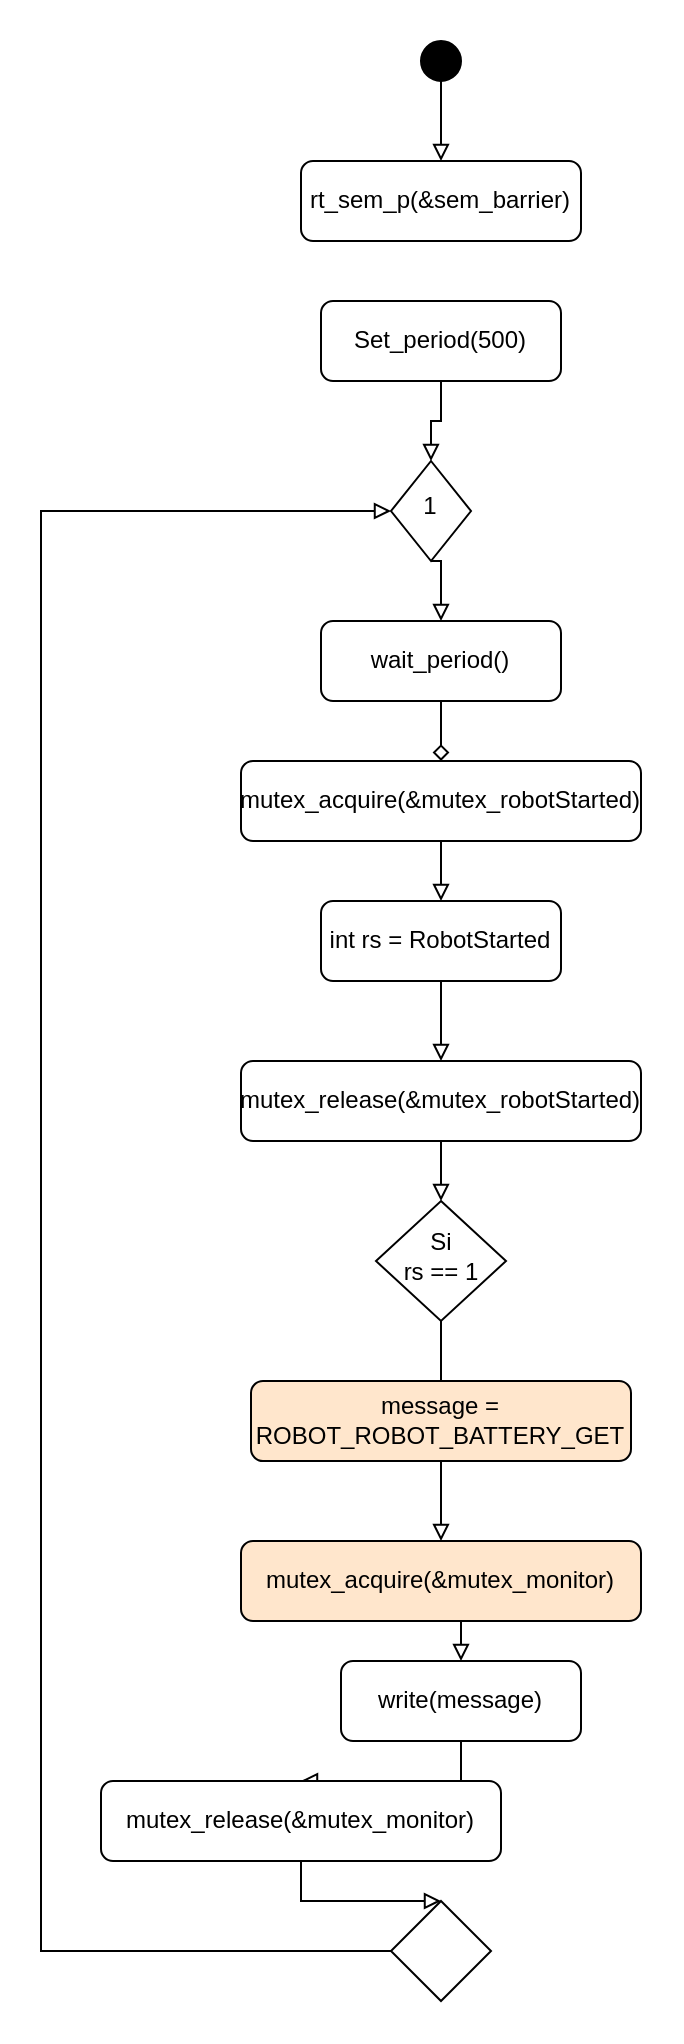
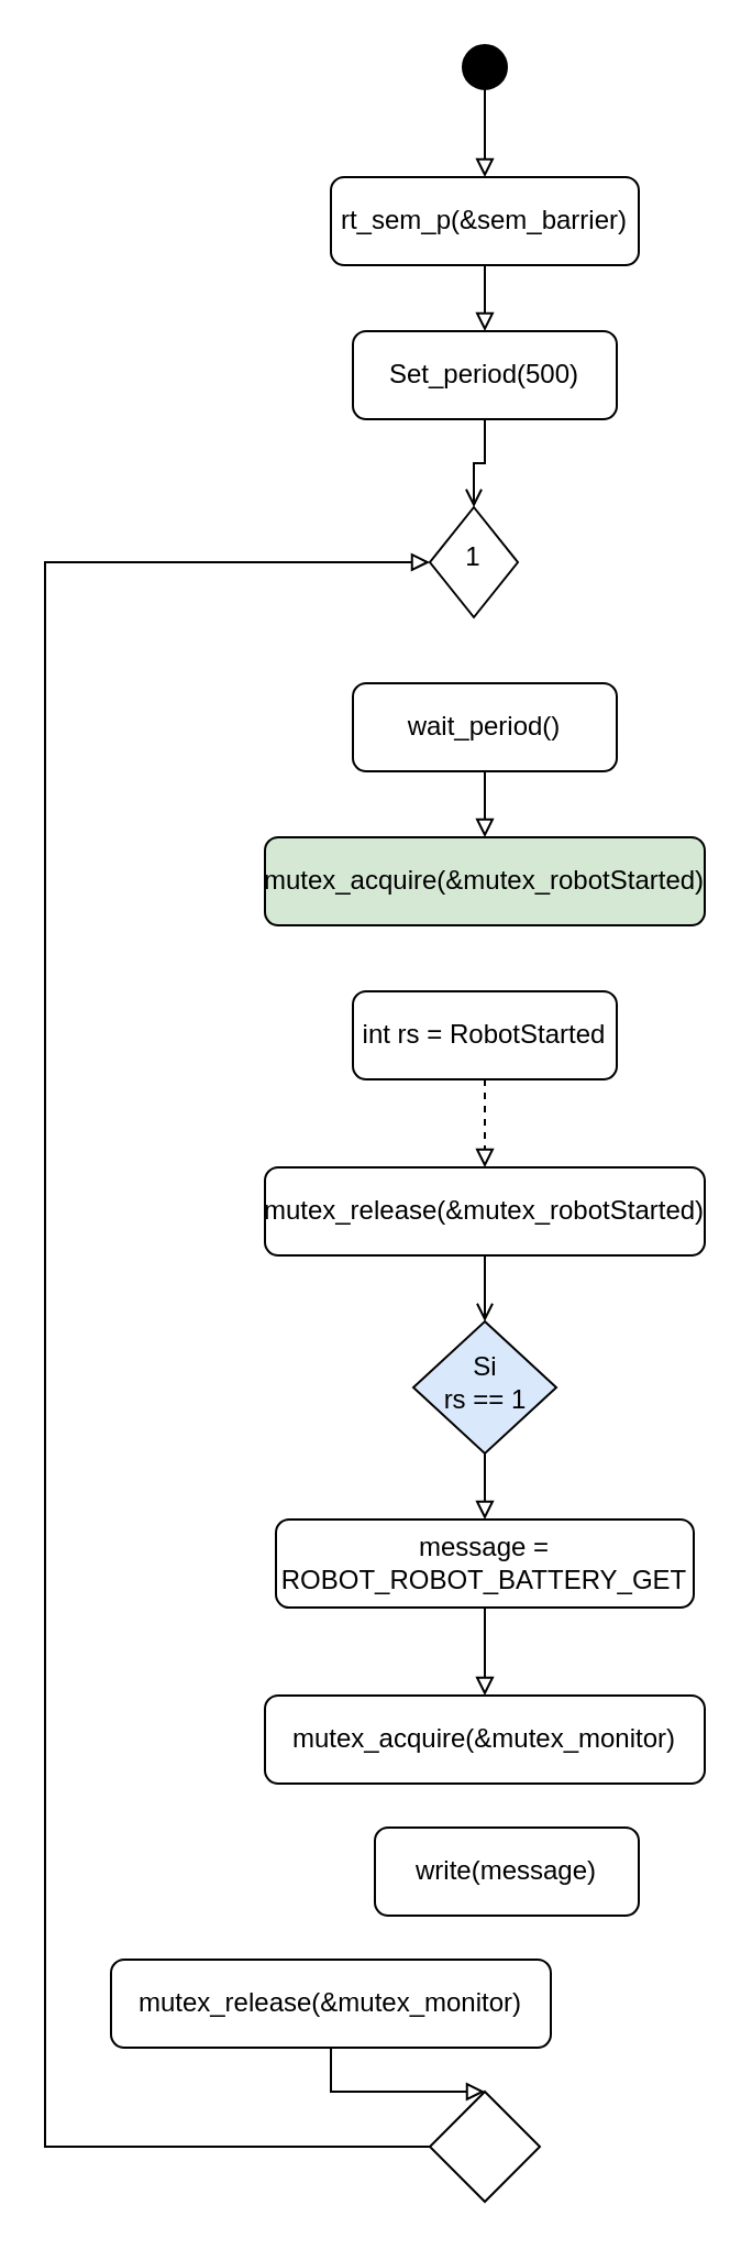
  <mxCell id="0" />
  <mxCell id="1" parent="0" />
+ <mxCell id="2" style="edgeStyle=orthogonalEdgeStyle;rounded=0;orthogonalLoop=1;jettySize=auto;html=1;exitX=0.5;exitY=1;exitDx=0;exitDy=0;entryX=0.5;entryY=0;entryDx=0;entryDy=0;endArrow=block;endFill=0;" parent="1" source="3" target="17" edge="1"><mxGeometry relative="1" as="geometry" /></mxCell>
  <mxCell id="3" value="rt_sem_p(&amp;amp;sem_barrier)" style="rounded=1;whiteSpace=wrap;html=1;fontSize=12;glass=0;strokeWidth=1;shadow=0;" parent="1" vertex="1"><mxGeometry x="150" y="80" width="140" height="40" as="geometry" /></mxCell>
- <mxCell id="4" style="edgeStyle=orthogonalEdgeStyle;rounded=0;orthogonalLoop=1;jettySize=auto;html=1;exitX=0.5;exitY=1;exitDx=0;exitDy=0;entryX=0.5;entryY=0;entryDx=0;entryDy=0;endArrow=block;endFill=0;" parent="1" source="5" target="13" edge="1"><mxGeometry relative="1" as="geometry" /></mxCell>
  <mxCell id="5" value="1" style="rhombus;whiteSpace=wrap;html=1;shadow=0;fontFamily=Helvetica;fontSize=12;align=center;strokeWidth=1;spacing=6;spacingTop=-4;" parent="1" vertex="1"><mxGeometry x="195" y="230" width="40" height="50" as="geometry" /></mxCell>
- <mxCell id="6" style="edgeStyle=orthogonalEdgeStyle;rounded=0;orthogonalLoop=1;jettySize=auto;html=1;exitX=0.5;exitY=1;exitDx=0;exitDy=0;entryX=0.5;entryY=0;entryDx=0;entryDy=0;endArrow=block;endFill=0;" edge="1" parent="1" source="7" target="19"><mxGeometry relative="1" as="geometry" /></mxCell>
+ <mxCell id="6" style="edgeStyle=orthogonalEdgeStyle;rounded=0;orthogonalLoop=1;jettySize=auto;html=1;exitX=0.5;exitY=1;exitDx=0;exitDy=0;entryX=0.5;entryY=0;entryDx=0;entryDy=0;endArrow=block;endFill=0;dashed=1;" edge="1" parent="1" source="7" target="19"><mxGeometry relative="1" as="geometry" /></mxCell>
  <mxCell id="7" value="int rs = RobotStarted" style="rounded=1;whiteSpace=wrap;html=1;fontSize=12;glass=0;strokeWidth=1;shadow=0;" parent="1" vertex="1"><mxGeometry x="160" y="450" width="120" height="40" as="geometry" /></mxCell>
- <mxCell id="8" style="edgeStyle=orthogonalEdgeStyle;rounded=0;orthogonalLoop=1;jettySize=auto;html=1;exitX=0.5;exitY=1;exitDx=0;exitDy=0;entryX=0.5;entryY=0;entryDx=0;entryDy=0;endArrow=none;endFill=0;" edge="1" parent="1" source="9" target="21"><mxGeometry relative="1" as="geometry" /></mxCell>
- <mxCell id="9" value="&lt;div&gt;Si&lt;/div&gt;&lt;div&gt;rs == 1&lt;br&gt;&lt;/div&gt;" style="rhombus;whiteSpace=wrap;html=1;shadow=0;fontFamily=Helvetica;fontSize=12;align=center;strokeWidth=1;spacing=6;spacingTop=-4;" parent="1" vertex="1"><mxGeometry x="187.5" y="600" width="65" height="60" as="geometry" /></mxCell>
- <mxCell id="10" style="edgeStyle=orthogonalEdgeStyle;rounded=0;orthogonalLoop=1;jettySize=auto;html=1;exitX=0.5;exitY=1;exitDx=0;exitDy=0;endArrow=block;endFill=0;" parent="1" source="11" target="7" edge="1"><mxGeometry relative="1" as="geometry" /></mxCell>
- <mxCell id="11" value="mutex_acquire(&amp;amp;mutex_robotStarted)" style="rounded=1;whiteSpace=wrap;html=1;fontSize=12;glass=0;strokeWidth=1;shadow=0;" parent="1" vertex="1"><mxGeometry x="120" y="380" width="200" height="40" as="geometry" /></mxCell>
- <mxCell id="12" style="edgeStyle=orthogonalEdgeStyle;rounded=0;orthogonalLoop=1;jettySize=auto;html=1;exitX=0.5;exitY=1;exitDx=0;exitDy=0;entryX=0.5;entryY=0;entryDx=0;entryDy=0;endArrow=diamond;endFill=0;" parent="1" source="13" target="11" edge="1"><mxGeometry relative="1" as="geometry" /></mxCell>
+ <mxCell id="8" style="edgeStyle=orthogonalEdgeStyle;rounded=0;orthogonalLoop=1;jettySize=auto;html=1;exitX=0.5;exitY=1;exitDx=0;exitDy=0;entryX=0.5;entryY=0;entryDx=0;entryDy=0;endArrow=block;endFill=0;" edge="1" parent="1" source="9" target="21"><mxGeometry relative="1" as="geometry" /></mxCell>
+ <mxCell id="9" value="&lt;div&gt;Si&lt;/div&gt;&lt;div&gt;rs == 1&lt;br&gt;&lt;/div&gt;" style="rhombus;whiteSpace=wrap;html=1;shadow=0;fontFamily=Helvetica;fontSize=12;align=center;strokeWidth=1;spacing=6;spacingTop=-4;fillColor=#dae8fc;" parent="1" vertex="1"><mxGeometry x="187.5" y="600" width="65" height="60" as="geometry" /></mxCell>
+ <mxCell id="11" value="mutex_acquire(&amp;amp;mutex_robotStarted)" style="rounded=1;whiteSpace=wrap;html=1;fontSize=12;glass=0;strokeWidth=1;shadow=0;fillColor=#d5e8d4;" parent="1" vertex="1"><mxGeometry x="120" y="380" width="200" height="40" as="geometry" /></mxCell>
+ <mxCell id="12" style="edgeStyle=orthogonalEdgeStyle;rounded=0;orthogonalLoop=1;jettySize=auto;html=1;exitX=0.5;exitY=1;exitDx=0;exitDy=0;entryX=0.5;entryY=0;entryDx=0;entryDy=0;endArrow=block;endFill=0;" parent="1" source="13" target="11" edge="1"><mxGeometry relative="1" as="geometry" /></mxCell>
  <mxCell id="13" value="wait_period()" style="rounded=1;whiteSpace=wrap;html=1;fontSize=12;glass=0;strokeWidth=1;shadow=0;" parent="1" vertex="1"><mxGeometry x="160" y="310" width="120" height="40" as="geometry" /></mxCell>
  <mxCell id="14" style="edgeStyle=orthogonalEdgeStyle;rounded=0;orthogonalLoop=1;jettySize=auto;html=1;exitX=0.5;exitY=1;exitDx=0;exitDy=0;endArrow=block;endFill=0;" parent="1" source="15" target="3" edge="1"><mxGeometry relative="1" as="geometry" /></mxCell>
  <mxCell id="15" value="" style="ellipse;whiteSpace=wrap;html=1;aspect=fixed;fillColor=#000000;" parent="1" vertex="1"><mxGeometry x="210" y="20" width="20" height="20" as="geometry" /></mxCell>
- <mxCell id="16" style="edgeStyle=orthogonalEdgeStyle;rounded=0;orthogonalLoop=1;jettySize=auto;html=1;exitX=0.5;exitY=1;exitDx=0;exitDy=0;entryX=0.5;entryY=0;entryDx=0;entryDy=0;endArrow=block;endFill=0;" parent="1" source="17" target="5" edge="1"><mxGeometry relative="1" as="geometry" /></mxCell>
+ <mxCell id="16" style="edgeStyle=orthogonalEdgeStyle;rounded=0;orthogonalLoop=1;jettySize=auto;html=1;exitX=0.5;exitY=1;exitDx=0;exitDy=0;entryX=0.5;entryY=0;entryDx=0;entryDy=0;endArrow=open;endFill=0;" parent="1" source="17" target="5" edge="1"><mxGeometry relative="1" as="geometry" /></mxCell>
  <mxCell id="17" value="Set_period(500)" style="rounded=1;whiteSpace=wrap;html=1;fontSize=12;glass=0;strokeWidth=1;shadow=0;" parent="1" vertex="1"><mxGeometry x="160" y="150" width="120" height="40" as="geometry" /></mxCell>
- <mxCell id="18" style="edgeStyle=orthogonalEdgeStyle;rounded=0;orthogonalLoop=1;jettySize=auto;html=1;exitX=0.5;exitY=1;exitDx=0;exitDy=0;entryX=0.5;entryY=0;entryDx=0;entryDy=0;endArrow=block;endFill=0;" edge="1" parent="1" source="19" target="9"><mxGeometry relative="1" as="geometry" /></mxCell>
+ <mxCell id="18" style="edgeStyle=orthogonalEdgeStyle;rounded=0;orthogonalLoop=1;jettySize=auto;html=1;exitX=0.5;exitY=1;exitDx=0;exitDy=0;entryX=0.5;entryY=0;entryDx=0;entryDy=0;endArrow=open;endFill=0;" edge="1" parent="1" source="19" target="9"><mxGeometry relative="1" as="geometry" /></mxCell>
  <mxCell id="19" value="mutex_release(&amp;amp;mutex_robotStarted)" style="rounded=1;whiteSpace=wrap;html=1;fontSize=12;glass=0;strokeWidth=1;shadow=0;" parent="1" vertex="1"><mxGeometry x="120" y="530" width="200" height="40" as="geometry" /></mxCell>
  <mxCell id="20" style="edgeStyle=orthogonalEdgeStyle;rounded=0;orthogonalLoop=1;jettySize=auto;html=1;exitX=0.5;exitY=1;exitDx=0;exitDy=0;entryX=0.5;entryY=0;entryDx=0;entryDy=0;endArrow=block;endFill=0;" parent="1" source="21" edge="1"><mxGeometry relative="1" as="geometry"><mxPoint x="220" y="770" as="targetPoint" /></mxGeometry></mxCell>
- <mxCell id="21" value="&lt;div&gt;message =&lt;/div&gt;&lt;div&gt;ROBOT_ROBOT_BATTERY_GET&lt;br&gt;&lt;/div&gt;" style="rounded=1;whiteSpace=wrap;html=1;fontSize=12;glass=0;strokeWidth=1;shadow=0;fillColor=#ffe6cc;" parent="1" vertex="1"><mxGeometry x="125" y="690" width="190" height="40" as="geometry" /></mxCell>
- <mxCell id="22" style="edgeStyle=orthogonalEdgeStyle;rounded=0;orthogonalLoop=1;jettySize=auto;html=1;exitX=0.5;exitY=1;exitDx=0;exitDy=0;entryX=0.5;entryY=0;entryDx=0;entryDy=0;endArrow=block;endFill=0;" edge="1" parent="1" source="23" target="29"><mxGeometry relative="1" as="geometry" /></mxCell>
+ <mxCell id="21" value="&lt;div&gt;message =&lt;/div&gt;&lt;div&gt;ROBOT_ROBOT_BATTERY_GET&lt;br&gt;&lt;/div&gt;" style="rounded=1;whiteSpace=wrap;html=1;fontSize=12;glass=0;strokeWidth=1;shadow=0;" parent="1" vertex="1"><mxGeometry x="125" y="690" width="190" height="40" as="geometry" /></mxCell>
  <mxCell id="23" value="write(message)" style="rounded=1;whiteSpace=wrap;html=1;fontSize=12;glass=0;strokeWidth=1;shadow=0;" parent="1" vertex="1"><mxGeometry x="170" y="830" width="120" height="40" as="geometry" /></mxCell>
  <mxCell id="24" style="edgeStyle=orthogonalEdgeStyle;rounded=0;orthogonalLoop=1;jettySize=auto;html=1;exitX=0;exitY=0.5;exitDx=0;exitDy=0;entryX=0;entryY=0.5;entryDx=0;entryDy=0;endArrow=block;endFill=0;" parent="1" source="25" target="5" edge="1"><mxGeometry relative="1" as="geometry"><Array as="points"><mxPoint x="20" y="975" /><mxPoint x="20" y="255" /></Array></mxGeometry></mxCell>
  <mxCell id="25" value="" style="rhombus;whiteSpace=wrap;html=1;shadow=0;fontFamily=Helvetica;fontSize=12;align=center;strokeWidth=1;spacing=6;spacingTop=-4;" parent="1" vertex="1"><mxGeometry x="195" y="950" width="50" height="50" as="geometry" /></mxCell>
- <mxCell id="26" style="edgeStyle=orthogonalEdgeStyle;rounded=0;orthogonalLoop=1;jettySize=auto;html=1;exitX=0.5;exitY=1;exitDx=0;exitDy=0;entryX=0.5;entryY=0;entryDx=0;entryDy=0;endArrow=block;endFill=0;" edge="1" parent="1" source="27" target="23"><mxGeometry relative="1" as="geometry" /></mxCell>
- <mxCell id="27" value="mutex_acquire(&amp;amp;mutex_monitor)" style="rounded=1;whiteSpace=wrap;html=1;fontSize=12;glass=0;strokeWidth=1;shadow=0;fillColor=#ffe6cc;" vertex="1" parent="1"><mxGeometry x="120" y="770" width="200" height="40" as="geometry" /></mxCell>
+ <mxCell id="27" value="mutex_acquire(&amp;amp;mutex_monitor)" style="rounded=1;whiteSpace=wrap;html=1;fontSize=12;glass=0;strokeWidth=1;shadow=0;" vertex="1" parent="1"><mxGeometry x="120" y="770" width="200" height="40" as="geometry" /></mxCell>
  <mxCell id="28" style="edgeStyle=orthogonalEdgeStyle;rounded=0;orthogonalLoop=1;jettySize=auto;html=1;exitX=0.5;exitY=1;exitDx=0;exitDy=0;entryX=0.5;entryY=0;entryDx=0;entryDy=0;endArrow=block;endFill=0;" edge="1" parent="1" source="29" target="25"><mxGeometry relative="1" as="geometry" /></mxCell>
  <mxCell id="29" value="mutex_release(&amp;amp;mutex_monitor)" style="rounded=1;whiteSpace=wrap;html=1;fontSize=12;glass=0;strokeWidth=1;shadow=0;" vertex="1" parent="1"><mxGeometry x="50" y="890" width="200" height="40" as="geometry" /></mxCell>
